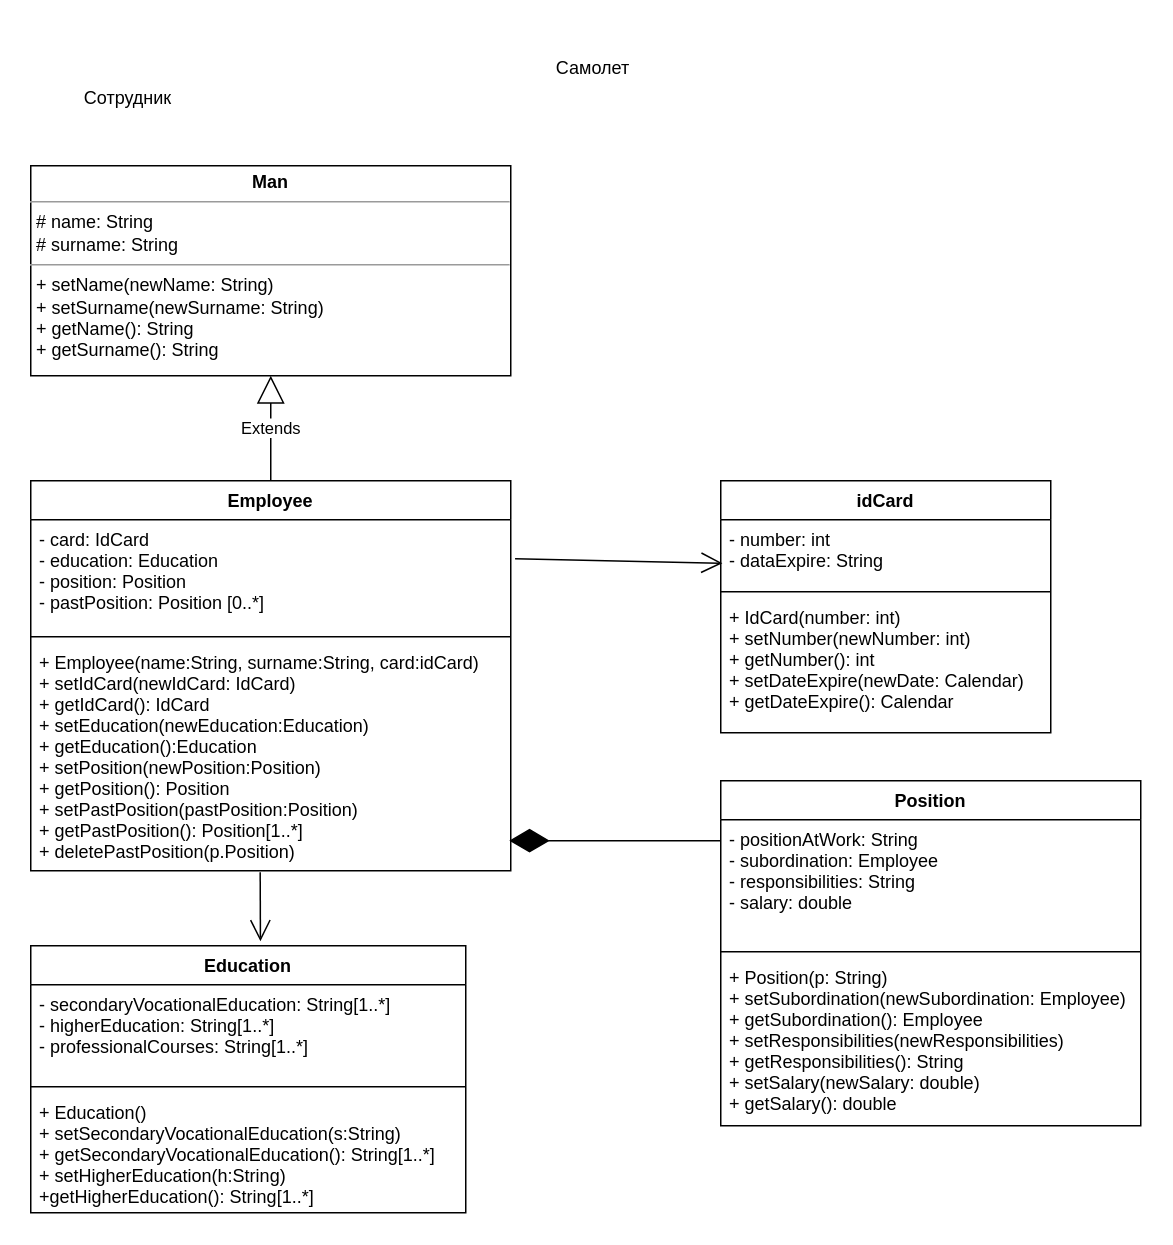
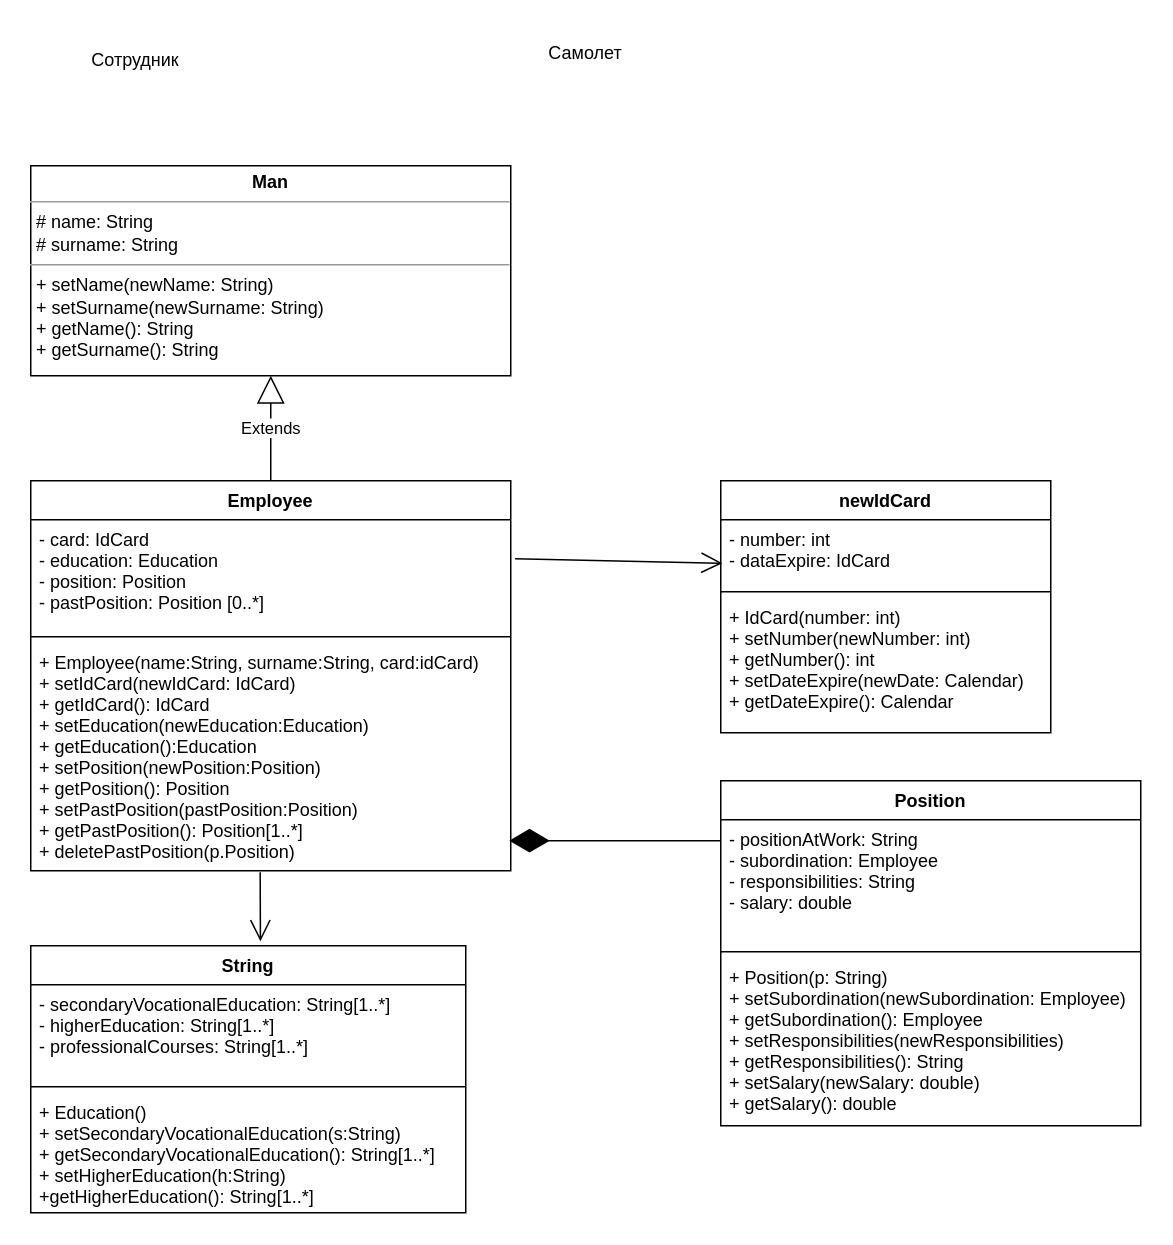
  <mxCell id="0" />
  <mxCell id="1" parent="0" />
- <mxCell id="2" value="Самолет" style="text;html=1;strokeColor=none;fillColor=none;align=center;verticalAlign=middle;whiteSpace=wrap;rounded=0;" parent="1" vertex="1"><mxGeometry x="365" y="30" width="60" height="30" as="geometry" /></mxCell>
- <mxCell id="3" value="Сотрудник" style="text;html=1;strokeColor=none;fillColor=none;align=center;verticalAlign=middle;whiteSpace=wrap;rounded=0;" parent="1" vertex="1"><mxGeometry x="55" y="50" width="60" height="30" as="geometry" /></mxCell>
+ <mxCell id="2" value="Самолет" style="text;html=1;strokeColor=none;fillColor=none;align=center;verticalAlign=middle;whiteSpace=wrap;rounded=0;" parent="1" vertex="1"><mxGeometry x="360" y="20" width="60" height="30" as="geometry" /></mxCell>
+ <mxCell id="3" value="Сотрудник" style="text;html=1;strokeColor=none;fillColor=none;align=center;verticalAlign=middle;whiteSpace=wrap;rounded=0;" parent="1" vertex="1"><mxGeometry x="60" y="25" width="60" height="30" as="geometry" /></mxCell>
  <mxCell id="4" value="Employee" style="swimlane;fontStyle=1;align=center;verticalAlign=top;childLayout=stackLayout;horizontal=1;startSize=26;horizontalStack=0;resizeParent=1;resizeParentMax=0;resizeLast=0;collapsible=1;marginBottom=0;" parent="1" vertex="1"><mxGeometry x="20" y="320" width="320" height="260" as="geometry" /></mxCell>
  <mxCell id="5" value="- card: IdCard&#10;- education: Education&#10;- position: Position&#10;- pastPosition: Position [0..*]" style="text;strokeColor=none;fillColor=none;align=left;verticalAlign=top;spacingLeft=4;spacingRight=4;overflow=hidden;rotatable=0;points=[[0,0.5],[1,0.5]];portConstraint=eastwest;" parent="4" vertex="1"><mxGeometry y="26" width="320" height="74" as="geometry" /></mxCell>
  <mxCell id="6" value="" style="line;strokeWidth=1;fillColor=none;align=left;verticalAlign=middle;spacingTop=-1;spacingLeft=3;spacingRight=3;rotatable=0;labelPosition=right;points=[];portConstraint=eastwest;" parent="4" vertex="1"><mxGeometry y="100" width="320" height="8" as="geometry" /></mxCell>
  <mxCell id="7" value="+ Employee(name:String, surname:String, card:idCard)&#10;+ setIdCard(newIdCard: IdCard)&#10;+ getIdCard(): IdCard&#10;+ setEducation(newEducation:Education)&#10;+ getEducation():Education&#10;+ setPosition(newPosition:Position)&#10;+ getPosition(): Position&#10;+ setPastPosition(pastPosition:Position)&#10;+ getPastPosition(): Position[1..*]&#10;+ deletePastPosition(p.Position)" style="text;strokeColor=none;fillColor=none;align=left;verticalAlign=top;spacingLeft=4;spacingRight=4;overflow=hidden;rotatable=0;points=[[0,0.5],[1,0.5]];portConstraint=eastwest;" parent="4" vertex="1"><mxGeometry y="108" width="320" height="152" as="geometry" /></mxCell>
  <mxCell id="8" value="&lt;p style=&quot;margin: 0px ; margin-top: 4px ; text-align: center&quot;&gt;&lt;b&gt;Man&lt;/b&gt;&lt;/p&gt;&lt;hr size=&quot;1&quot;&gt;&lt;p style=&quot;margin: 0px ; margin-left: 4px&quot;&gt;# name: String&lt;/p&gt;&lt;p style=&quot;margin: 0px ; margin-left: 4px&quot;&gt;# surname: String&lt;/p&gt;&lt;hr size=&quot;1&quot;&gt;&lt;p style=&quot;margin: 0px ; margin-left: 4px&quot;&gt;+ setName(newName: String)&lt;/p&gt;&lt;p style=&quot;margin: 0px ; margin-left: 4px&quot;&gt;+ setSurname(newSurname: String)&lt;/p&gt;&lt;p style=&quot;margin: 0px ; margin-left: 4px&quot;&gt;+ getName(): String&lt;/p&gt;&lt;p style=&quot;margin: 0px ; margin-left: 4px&quot;&gt;+ getSurname(): String&lt;/p&gt;" style="verticalAlign=top;align=left;overflow=fill;fontSize=12;fontFamily=Helvetica;html=1;" parent="1" vertex="1"><mxGeometry x="20" y="110" width="320" height="140" as="geometry" /></mxCell>
- <mxCell id="9" value="idCard" style="swimlane;fontStyle=1;align=center;verticalAlign=top;childLayout=stackLayout;horizontal=1;startSize=26;horizontalStack=0;resizeParent=1;resizeParentMax=0;resizeLast=0;collapsible=1;marginBottom=0;" vertex="1" parent="1"><mxGeometry x="480" y="320" width="220" height="168" as="geometry" /></mxCell>
- <mxCell id="10" value="- number: int&#10;- dataExpire: String" style="text;strokeColor=none;fillColor=none;align=left;verticalAlign=top;spacingLeft=4;spacingRight=4;overflow=hidden;rotatable=0;points=[[0,0.5],[1,0.5]];portConstraint=eastwest;" vertex="1" parent="9"><mxGeometry y="26" width="220" height="44" as="geometry" /></mxCell>
+ <mxCell id="9" value="newIdCard" style="swimlane;fontStyle=1;align=center;verticalAlign=top;childLayout=stackLayout;horizontal=1;startSize=26;horizontalStack=0;resizeParent=1;resizeParentMax=0;resizeLast=0;collapsible=1;marginBottom=0;" vertex="1" parent="1"><mxGeometry x="480" y="320" width="220" height="168" as="geometry" /></mxCell>
+ <mxCell id="10" value="- number: int&#10;- dataExpire: IdCard" style="text;strokeColor=none;fillColor=none;align=left;verticalAlign=top;spacingLeft=4;spacingRight=4;overflow=hidden;rotatable=0;points=[[0,0.5],[1,0.5]];portConstraint=eastwest;" vertex="1" parent="9"><mxGeometry y="26" width="220" height="44" as="geometry" /></mxCell>
  <mxCell id="11" value="" style="line;strokeWidth=1;fillColor=none;align=left;verticalAlign=middle;spacingTop=-1;spacingLeft=3;spacingRight=3;rotatable=0;labelPosition=right;points=[];portConstraint=eastwest;" vertex="1" parent="9"><mxGeometry y="70" width="220" height="8" as="geometry" /></mxCell>
  <mxCell id="12" value="+ IdCard(number: int)&#10;+ setNumber(newNumber: int)&#10;+ getNumber(): int&#10;+ setDateExpire(newDate: Calendar)&#10;+ getDateExpire(): Calendar" style="text;strokeColor=none;fillColor=none;align=left;verticalAlign=top;spacingLeft=4;spacingRight=4;overflow=hidden;rotatable=0;points=[[0,0.5],[1,0.5]];portConstraint=eastwest;" vertex="1" parent="9"><mxGeometry y="78" width="220" height="90" as="geometry" /></mxCell>
  <mxCell id="13" value="Position" style="swimlane;fontStyle=1;align=center;verticalAlign=top;childLayout=stackLayout;horizontal=1;startSize=26;horizontalStack=0;resizeParent=1;resizeParentMax=0;resizeLast=0;collapsible=1;marginBottom=0;" vertex="1" parent="1"><mxGeometry x="480" y="520" width="280" height="230" as="geometry" /></mxCell>
  <mxCell id="14" value="- positionAtWork: String&#10;- subordination: Employee&#10;- responsibilities: String&#10;- salary: double&#10;" style="text;strokeColor=none;fillColor=none;align=left;verticalAlign=top;spacingLeft=4;spacingRight=4;overflow=hidden;rotatable=0;points=[[0,0.5],[1,0.5]];portConstraint=eastwest;" vertex="1" parent="13"><mxGeometry y="26" width="280" height="84" as="geometry" /></mxCell>
  <mxCell id="15" value="" style="line;strokeWidth=1;fillColor=none;align=left;verticalAlign=middle;spacingTop=-1;spacingLeft=3;spacingRight=3;rotatable=0;labelPosition=right;points=[];portConstraint=eastwest;" vertex="1" parent="13"><mxGeometry y="110" width="280" height="8" as="geometry" /></mxCell>
  <mxCell id="16" value="+ Position(p: String)&#10;+ setSubordination(newSubordination: Employee)&#10;+ getSubordination(): Employee&#10;+ setResponsibilities(newResponsibilities)&#10;+ getResponsibilities(): String&#10;+ setSalary(newSalary: double)&#10;+ getSalary(): double" style="text;strokeColor=none;fillColor=none;align=left;verticalAlign=top;spacingLeft=4;spacingRight=4;overflow=hidden;rotatable=0;points=[[0,0.5],[1,0.5]];portConstraint=eastwest;" vertex="1" parent="13"><mxGeometry y="118" width="280" height="112" as="geometry" /></mxCell>
- <mxCell id="17" value="Education" style="swimlane;fontStyle=1;align=center;verticalAlign=top;childLayout=stackLayout;horizontal=1;startSize=26;horizontalStack=0;resizeParent=1;resizeParentMax=0;resizeLast=0;collapsible=1;marginBottom=0;" vertex="1" parent="1"><mxGeometry x="20" y="630" width="290" height="178" as="geometry" /></mxCell>
+ <mxCell id="17" value="String" style="swimlane;fontStyle=1;align=center;verticalAlign=top;childLayout=stackLayout;horizontal=1;startSize=26;horizontalStack=0;resizeParent=1;resizeParentMax=0;resizeLast=0;collapsible=1;marginBottom=0;" vertex="1" parent="1"><mxGeometry x="20" y="630" width="290" height="178" as="geometry" /></mxCell>
  <mxCell id="18" value="- secondaryVocationalEducation: String[1..*]&#10;- higherEducation: String[1..*]&#10;- professionalCourses: String[1..*]" style="text;strokeColor=none;fillColor=none;align=left;verticalAlign=top;spacingLeft=4;spacingRight=4;overflow=hidden;rotatable=0;points=[[0,0.5],[1,0.5]];portConstraint=eastwest;" vertex="1" parent="17"><mxGeometry y="26" width="290" height="64" as="geometry" /></mxCell>
  <mxCell id="19" value="" style="line;strokeWidth=1;fillColor=none;align=left;verticalAlign=middle;spacingTop=-1;spacingLeft=3;spacingRight=3;rotatable=0;labelPosition=right;points=[];portConstraint=eastwest;" vertex="1" parent="17"><mxGeometry y="90" width="290" height="8" as="geometry" /></mxCell>
  <mxCell id="20" value="+ Education()&#10;+ setSecondaryVocationalEducation(s:String)&#10;+ getSecondaryVocationalEducation(): String[1..*]&#10;+ setHigherEducation(h:String)&#10;+getHigherEducation(): String[1..*]" style="text;strokeColor=none;fillColor=none;align=left;verticalAlign=top;spacingLeft=4;spacingRight=4;overflow=hidden;rotatable=0;points=[[0,0.5],[1,0.5]];portConstraint=eastwest;" vertex="1" parent="17"><mxGeometry y="98" width="290" height="80" as="geometry" /></mxCell>
  <mxCell id="21" value="Extends" style="endArrow=block;endSize=16;endFill=0;html=1;rounded=0;entryX=0.5;entryY=1;entryDx=0;entryDy=0;exitX=0.5;exitY=0;exitDx=0;exitDy=0;" edge="1" parent="1" source="4" target="8"><mxGeometry width="160" relative="1" as="geometry"><mxPoint x="110" y="530" as="sourcePoint" /><mxPoint x="270" y="530" as="targetPoint" /></mxGeometry></mxCell>
  <mxCell id="22" value="" style="endArrow=open;endFill=1;endSize=12;html=1;rounded=0;exitX=1.009;exitY=0.351;exitDx=0;exitDy=0;exitPerimeter=0;entryX=0.005;entryY=0.659;entryDx=0;entryDy=0;entryPerimeter=0;" edge="1" parent="1" source="5" target="10"><mxGeometry width="160" relative="1" as="geometry"><mxPoint x="350" y="380" as="sourcePoint" /><mxPoint x="480" y="380" as="targetPoint" /></mxGeometry></mxCell>
  <mxCell id="23" value="" style="endArrow=open;endFill=1;endSize=12;html=1;rounded=0;exitX=0.478;exitY=1.007;exitDx=0;exitDy=0;exitPerimeter=0;entryX=0.528;entryY=-0.017;entryDx=0;entryDy=0;entryPerimeter=0;" edge="1" parent="1" source="7" target="17"><mxGeometry width="160" relative="1" as="geometry"><mxPoint x="110" y="530" as="sourcePoint" /><mxPoint x="270" y="530" as="targetPoint" /></mxGeometry></mxCell>
  <mxCell id="24" value="" style="endArrow=diamondThin;endFill=1;endSize=24;html=1;rounded=0;entryX=0.997;entryY=0.868;entryDx=0;entryDy=0;entryPerimeter=0;" edge="1" parent="1" target="7"><mxGeometry width="160" relative="1" as="geometry"><mxPoint x="480" y="560" as="sourcePoint" /><mxPoint x="270" y="530" as="targetPoint" /></mxGeometry></mxCell>
